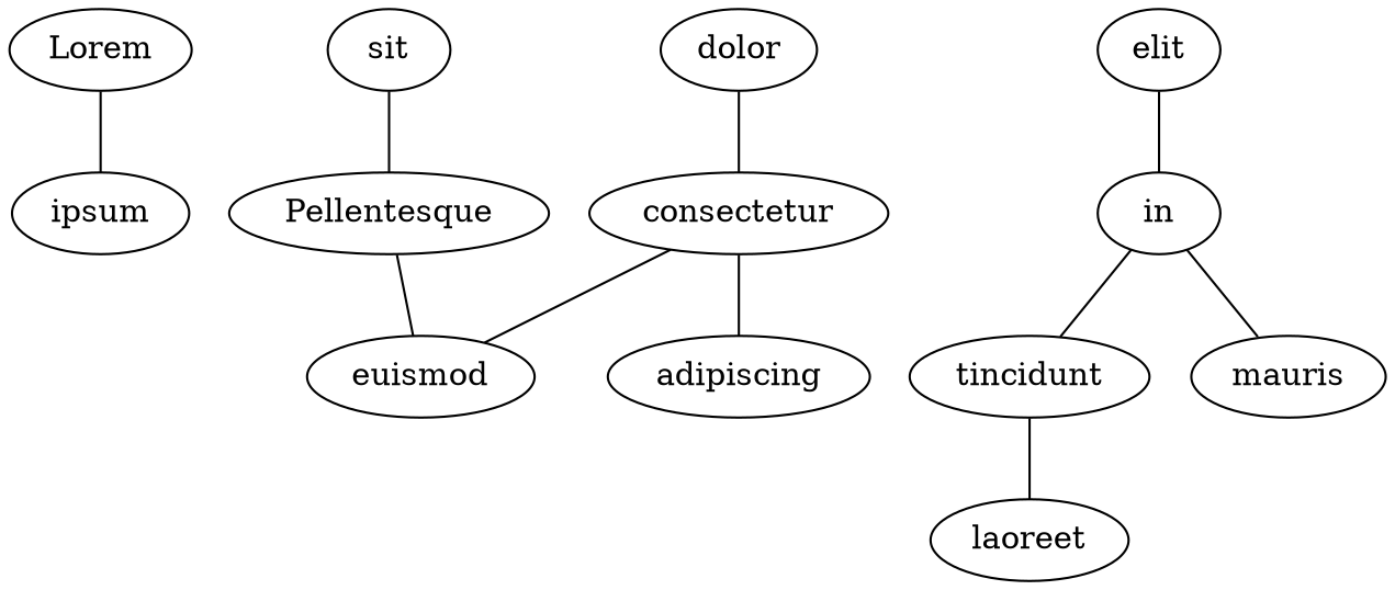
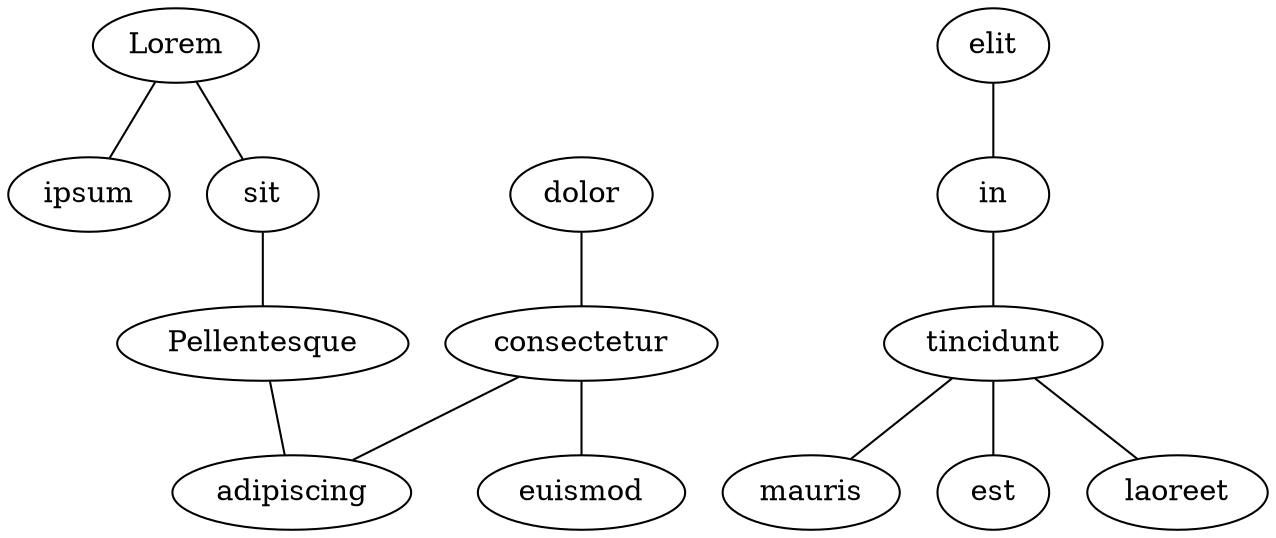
  graph {
    Lorem
    ipsum
    sit
    dolor
    consectetur
    Pellentesque
    adipiscing
    euismod
    elit
    in
    tincidunt
    mauris
+   est
    laoreet
    Lorem -- ipsum
+   Lorem -- sit
    sit -- Pellentesque
    dolor -- consectetur
    consectetur -- adipiscing
    consectetur -- euismod
-   Pellentesque -- euismod
+   Pellentesque -- adipiscing
    elit -- in
    in -- tincidunt
-   in -- mauris
+   tincidunt -- mauris
+   tincidunt -- est
    tincidunt -- laoreet
  }
